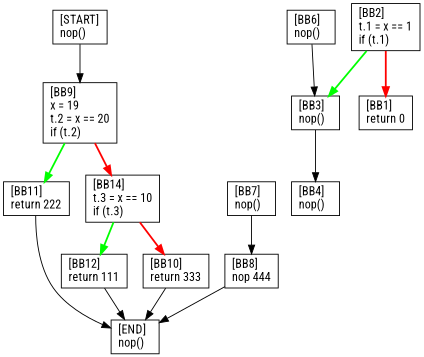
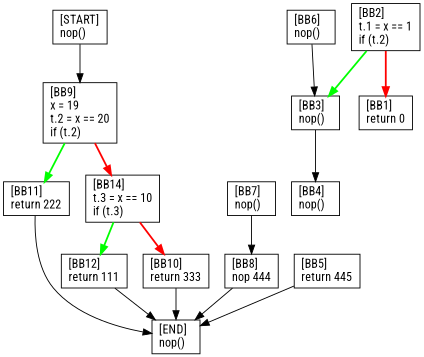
  digraph {
    fontname="Roboto Condensed"
    node [fontname="Roboto Condensed" shape=box]
    edge [fontname="Roboto Condensed"]
    n1 [label="[BB12]\lreturn 111\l"]
    n2 [label="[END]\lnop()\l"]
    n3 [label="[BB11]\lreturn 222\l"]
    n4 [label="[BB10]\lreturn 333\l"]
    n5 [label="[BB14]\lt.3 = x == 10\lif (t.3)\l"]
    n6 [label="[BB9]\lx = 19\lt.2 = x == 20\lif (t.2)\l"]
    n7 [label="[BB8]\lnop 444\l"]
    n8 [label="[BB7]\lnop()\l"]
    n9 [label="[BB6]\lnop()\l"]
    n10 [label="[BB3]\lnop()\l"]
    n11 [label="[BB4]\lnop()\l"]
    n12 [label="[BB1]\lreturn 0\l"]
    n13 [label="[START]\lnop()\l"]
-   n14 [label="[BB2]\lt.1 = x == 1\lif (t.1)\l"]
+   n14 [label="[BB2]\lt.1 = x == 1\lif (t.2)\l"]
+   n15 [label="[BB5]\lreturn 445\l"]
    n1 -> n2
    n3 -> n2
    n4 -> n2
    n5 -> n1 [color=green penwidth=2]
    n5 -> n4 [color=red penwidth=2]
    n6 -> n3 [color=green penwidth=2]
    n6 -> n5 [color=red penwidth=2]
    n7 -> n2
    n8 -> n7
    n9 -> n10
    n10 -> n11
    n13 -> n6
    n14 -> n10 [color=green penwidth=2]
    n14 -> n12 [color=red penwidth=2]
+   n15 -> n2
  }
